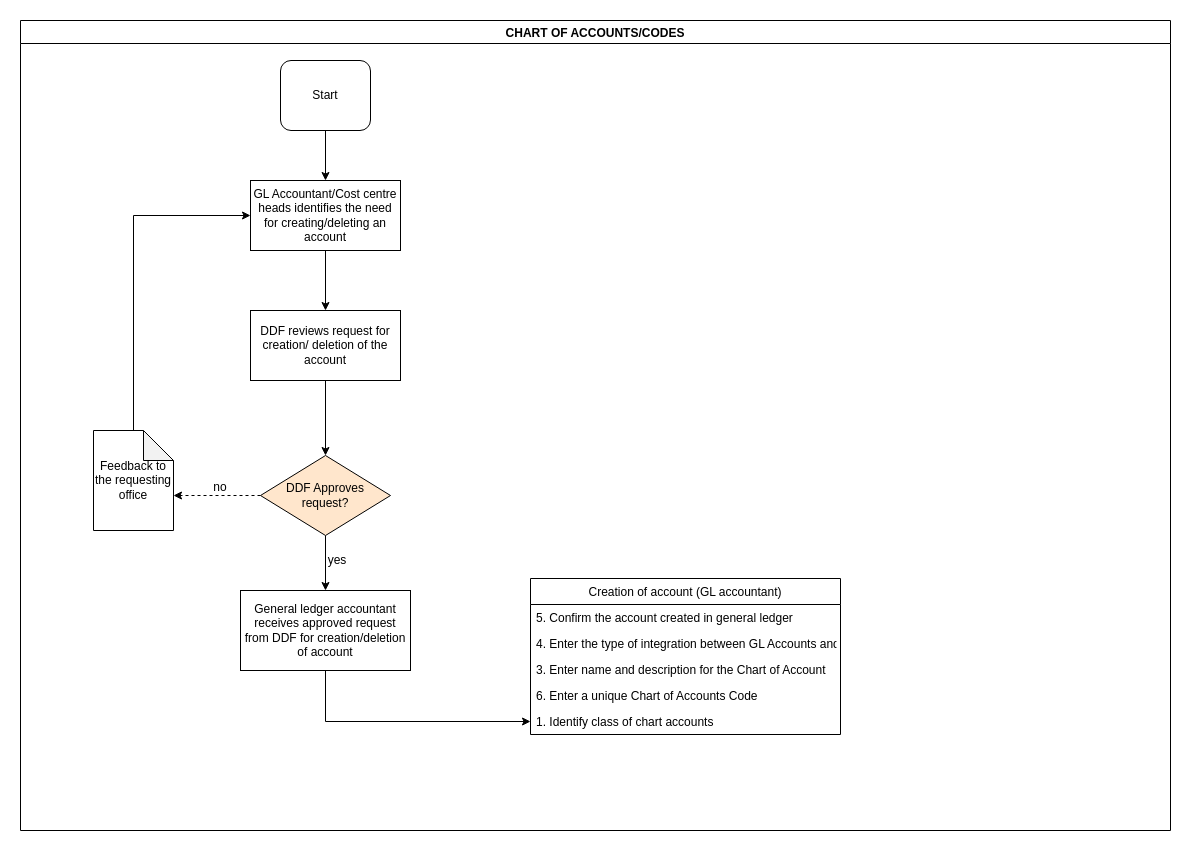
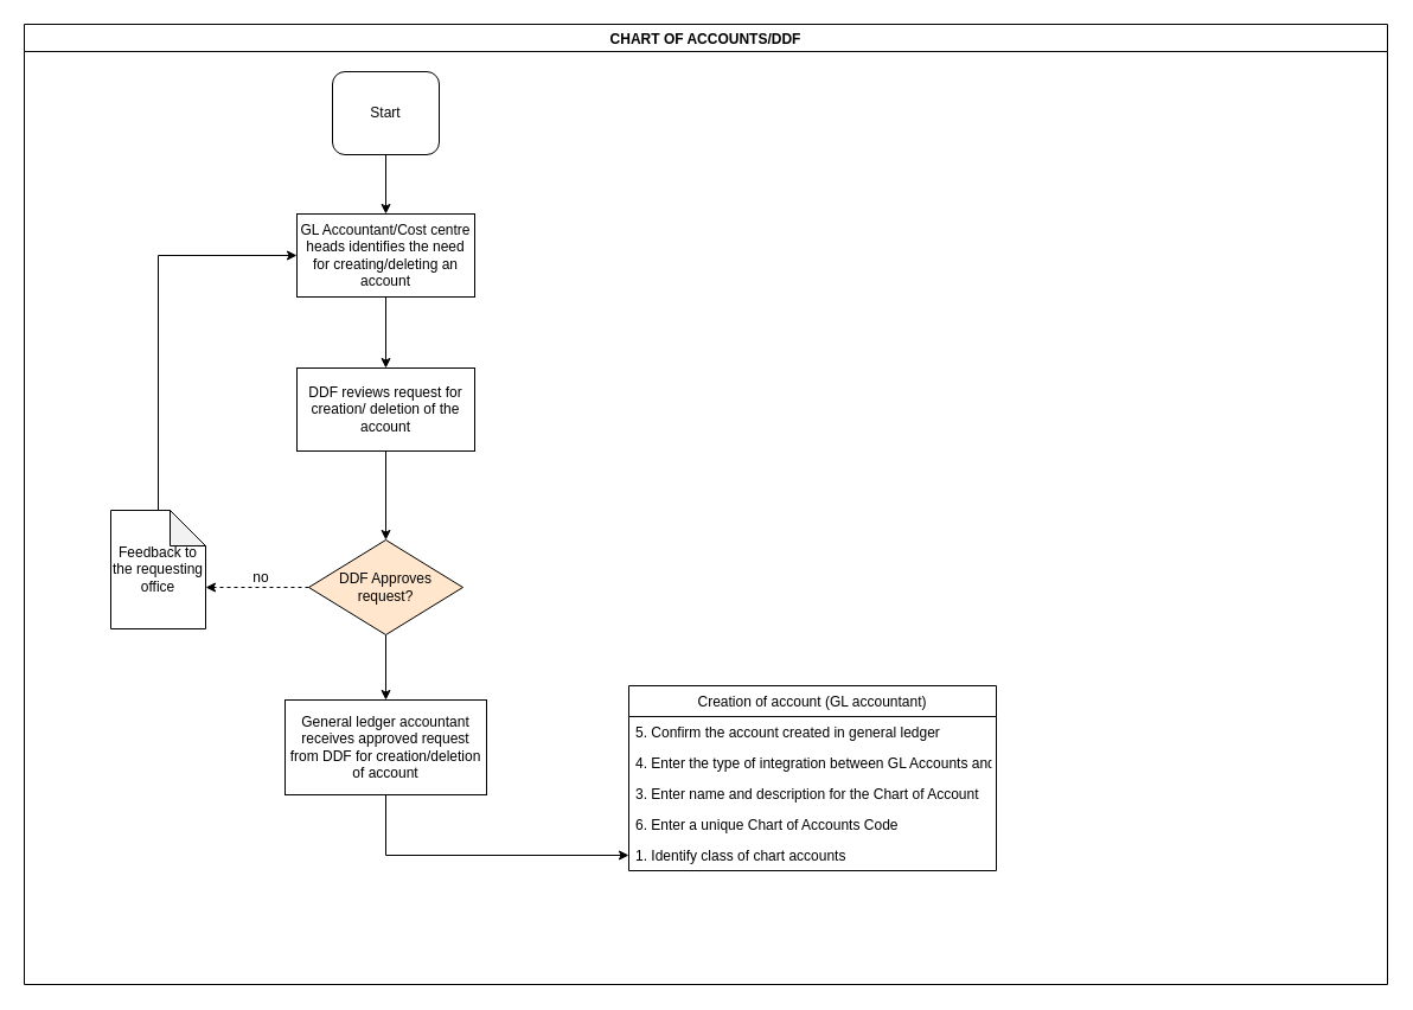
  <mxCell id="0" />
  <mxCell id="1" parent="0" />
- <mxCell id="2" value="&#10;CHART OF ACCOUNTS/CODES&#10;" style="swimlane;" vertex="1" parent="1"><mxGeometry x="20" y="20" width="1150" height="810" as="geometry" /></mxCell>
+ <mxCell id="2" value="&#10;CHART OF ACCOUNTS/DDF&#10;" style="swimlane;" vertex="1" parent="1"><mxGeometry x="20" y="20" width="1150" height="810" as="geometry" /></mxCell>
  <mxCell id="3" value="Start" style="rounded=1;whiteSpace=wrap;html=1;" vertex="1" parent="2"><mxGeometry x="260" y="40" width="90" height="70" as="geometry" /></mxCell>
  <mxCell id="4" value="GL Accountant/Cost centre heads identifies the need for creating/deleting an account" style="rounded=0;whiteSpace=wrap;html=1;" vertex="1" parent="2"><mxGeometry x="230" y="160" width="150" height="70" as="geometry" /></mxCell>
  <mxCell id="5" value="" style="edgeStyle=orthogonalEdgeStyle;rounded=0;orthogonalLoop=1;jettySize=auto;html=1;entryX=0.5;entryY=0;entryDx=0;entryDy=0;" edge="1" parent="2" source="3" target="4"><mxGeometry relative="1" as="geometry"><mxPoint x="305" y="165" as="targetPoint" /></mxGeometry></mxCell>
  <mxCell id="6" value="DDF reviews request for creation/ deletion of the account" style="whiteSpace=wrap;html=1;rounded=0;" vertex="1" parent="2"><mxGeometry x="230" y="290" width="150" height="70" as="geometry" /></mxCell>
  <mxCell id="7" value="" style="edgeStyle=orthogonalEdgeStyle;rounded=0;orthogonalLoop=1;jettySize=auto;html=1;" edge="1" parent="2" source="4" target="6"><mxGeometry relative="1" as="geometry" /></mxCell>
  <mxCell id="8" value="General ledger accountant receives approved request from DDF for creation/deletion of account" style="whiteSpace=wrap;html=1;rounded=0;" vertex="1" parent="2"><mxGeometry x="220" y="570" width="170" height="80" as="geometry" /></mxCell>
  <mxCell id="9" value="Feedback to the requesting office" style="shape=note;whiteSpace=wrap;html=1;backgroundOutline=1;darkOpacity=0.05;" vertex="1" parent="2"><mxGeometry x="73" y="410" width="80" height="100" as="geometry" /></mxCell>
  <mxCell id="10" value="" style="edgeStyle=orthogonalEdgeStyle;rounded=0;orthogonalLoop=1;jettySize=auto;html=1;entryX=0;entryY=0.5;entryDx=0;entryDy=0;" edge="1" parent="2" source="9" target="4"><mxGeometry relative="1" as="geometry"><mxPoint x="113" y="310" as="targetPoint" /><Array as="points"><mxPoint x="113" y="195" /></Array></mxGeometry></mxCell>
  <mxCell id="11" value="no" style="text;html=1;strokeColor=none;fillColor=none;align=center;verticalAlign=middle;whiteSpace=wrap;rounded=0;" vertex="1" parent="2"><mxGeometry x="180" y="457" width="40" height="20" as="geometry" /></mxCell>
  <mxCell id="12" value="Creation of account (GL accountant)" style="swimlane;fontStyle=0;childLayout=stackLayout;horizontal=1;startSize=26;fillColor=none;horizontalStack=0;resizeParent=1;resizeParentMax=0;resizeLast=0;collapsible=1;marginBottom=0;" vertex="1" parent="2"><mxGeometry x="510" y="558" width="310" height="156" as="geometry" /></mxCell>
  <mxCell id="13" value="5. Confirm the account created in general ledger" style="text;strokeColor=none;fillColor=none;align=left;verticalAlign=top;spacingLeft=4;spacingRight=4;overflow=hidden;rotatable=0;points=[[0,0.5],[1,0.5]];portConstraint=eastwest;" vertex="1" parent="12"><mxGeometry y="26" width="310" height="26" as="geometry" /></mxCell>
  <mxCell id="14" value="4. Enter the type of integration between GL Accounts and other cost element" style="text;strokeColor=none;fillColor=none;align=left;verticalAlign=top;spacingLeft=4;spacingRight=4;overflow=hidden;rotatable=0;points=[[0,0.5],[1,0.5]];portConstraint=eastwest;" vertex="1" parent="12"><mxGeometry y="52" width="310" height="26" as="geometry" /></mxCell>
  <mxCell id="15" value="3. Enter name and description for the Chart of Account" style="text;strokeColor=none;fillColor=none;align=left;verticalAlign=top;spacingLeft=4;spacingRight=4;overflow=hidden;rotatable=0;points=[[0,0.5],[1,0.5]];portConstraint=eastwest;" vertex="1" parent="12"><mxGeometry y="78" width="310" height="26" as="geometry" /></mxCell>
  <mxCell id="16" value="6. Enter a unique Chart of Accounts Code" style="text;strokeColor=none;fillColor=none;align=left;verticalAlign=top;spacingLeft=4;spacingRight=4;overflow=hidden;rotatable=0;points=[[0,0.5],[1,0.5]];portConstraint=eastwest;" vertex="1" parent="12"><mxGeometry y="104" width="310" height="26" as="geometry" /></mxCell>
  <mxCell id="17" value="1. Identify class of chart accounts" style="text;strokeColor=none;fillColor=none;align=left;verticalAlign=top;spacingLeft=4;spacingRight=4;overflow=hidden;rotatable=0;points=[[0,0.5],[1,0.5]];portConstraint=eastwest;" vertex="1" parent="12"><mxGeometry y="130" width="310" height="26" as="geometry" /></mxCell>
  <mxCell id="18" value="" style="edgeStyle=orthogonalEdgeStyle;rounded=0;orthogonalLoop=1;jettySize=auto;html=1;entryX=0;entryY=0.5;entryDx=0;entryDy=0;" edge="1" parent="2" source="8" target="17"><mxGeometry relative="1" as="geometry"><mxPoint x="515" y="610" as="targetPoint" /></mxGeometry></mxCell>
  <mxCell id="19" value="" style="edgeStyle=orthogonalEdgeStyle;rounded=0;orthogonalLoop=1;jettySize=auto;html=1;" edge="1" parent="1" source="21" target="8"><mxGeometry relative="1" as="geometry" /></mxCell>
  <mxCell id="20" value="" style="edgeStyle=orthogonalEdgeStyle;rounded=0;orthogonalLoop=1;jettySize=auto;html=1;entryX=0;entryY=0;entryDx=80;entryDy=65;entryPerimeter=0;dashed=1;" edge="1" parent="1" source="21" target="9"><mxGeometry relative="1" as="geometry"><mxPoint x="175" y="495" as="targetPoint" /></mxGeometry></mxCell>
  <mxCell id="21" value="&lt;div&gt;DDF Approves &lt;br&gt;&lt;/div&gt;&lt;div&gt;request?&lt;/div&gt;" style="rhombus;whiteSpace=wrap;html=1;rounded=0;fillColor=#ffe6cc;" vertex="1" parent="1"><mxGeometry x="260" y="455" width="130" height="80" as="geometry" /></mxCell>
  <mxCell id="22" value="" style="edgeStyle=orthogonalEdgeStyle;rounded=0;orthogonalLoop=1;jettySize=auto;html=1;" edge="1" parent="1" source="6" target="21"><mxGeometry relative="1" as="geometry" /></mxCell>
- <mxCell id="23" value="yes" style="text;html=1;strokeColor=none;fillColor=none;align=center;verticalAlign=middle;whiteSpace=wrap;rounded=0;" vertex="1" parent="1"><mxGeometry x="317" y="550" width="40" height="20" as="geometry" /></mxCell>
